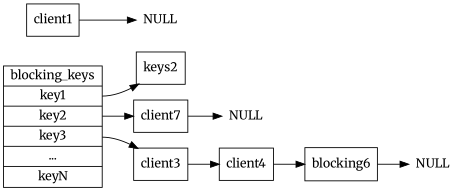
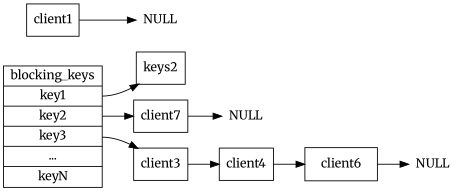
  digraph {
    fontname=Merriweather
    rankdir=LR
    node [fontname=Merriweather shape=record]
    edge [fontname=Merriweather]
    n1 [label="blocking_keys |<key1> key1 |<key2> key2 |<key3> key3 | ... |<keyN> keyN"]
    n2 [label=keys2]
    n3 [label=client7]
    n4 [label=client3]
    n5 [label=NULL shape=plaintext]
    n6 [label=client4]
    n7 [label=client1]
    n8 [label=NULL shape=plaintext]
-   n9 [label=blocking6]
+   n9 [label=client6]
    n10 [label=NULL shape=plaintext]
    n1 -> n2 [tailport=key1]
    n1 -> n3 [tailport=key2]
    n1 -> n4 [tailport=key3]
    n3 -> n5
    n4 -> n6
    n6 -> n9
    n7 -> n8
    n9 -> n10
  }
